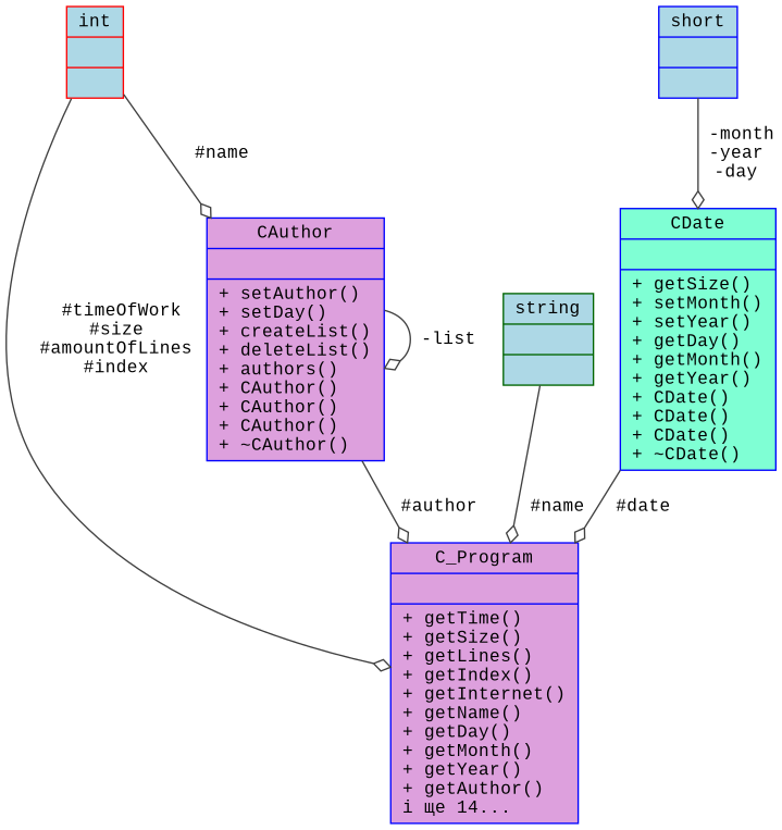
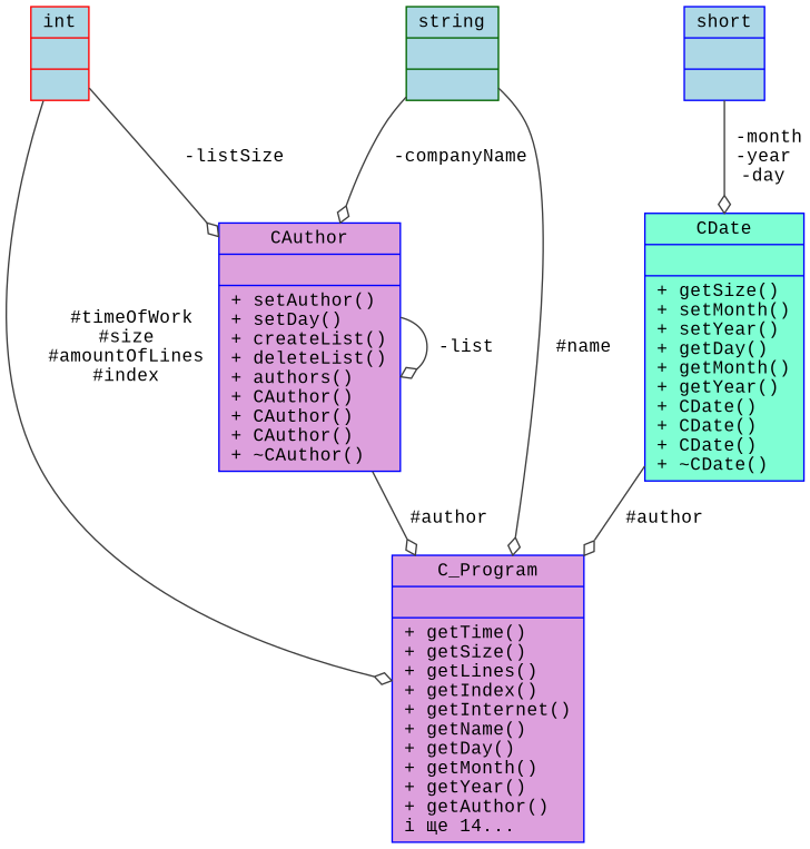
  digraph {
    fontname="Liberation Mono"
    node [color=blue fillcolor=lightblue fontname="Liberation Mono" fontsize=12 shape=record style=filled]
    edge [arrowhead=odiamond color=grey25 fontname="Liberation Mono" fontsize=12 labelfontname=Helvetica labelfontsize=12 style=solid]
    n1 [fillcolor=plum fontcolor=black height=0.2 label="{C_Program\n||+ getTime()\l+ getSize()\l+ getLines()\l+ getIndex()\l+ getInternet()\l+ getName()\l+ getDay()\l+ getMonth()\l+ getYear()\l+ getAuthor()\lі ще  14...\l}" width=0.4]
    n2 [color=red height=0.2 label="{int\n||}" width=0.4]
    n3 [fillcolor=plum height=0.2 label="{CAuthor\n||+ setAuthor()\l+ setDay()\l+ createList()\l+ deleteList()\l+ authors()\l+ CAuthor()\l+ CAuthor()\l+ CAuthor()\l+ ~CAuthor()\l}" width=0.4]
    n4 [color=darkgreen height=0.2 label="{string\n||}" width=0.4]
    n5 [fillcolor=aquamarine height=0.2 label="{CDate\n||+ getSize()\l+ setMonth()\l+ setYear()\l+ getDay()\l+ getMonth()\l+ getYear()\l+ CDate()\l+ CDate()\l+ CDate()\l+ ~CDate()\l}" width=0.4]
    n6 [height=0.2 label="{short\n||}" width=0.4]
    n2 -> n1 [label=" #timeOfWork\n#size\n#amountOfLines\n#index"]
-   n2 -> n3 [label=" #name"]
+   n2 -> n3 [label=" -listSize"]
    n3 -> n1 [label=" #author"]
    n3 -> n3 [label=" -list"]
    n4 -> n1 [label=" #name"]
-   n5 -> n1 [label=" #date"]
+   n4 -> n3 [label=" -companyName"]
+   n5 -> n1 [label=" #author"]
    n6 -> n5 [label=" -month\n-year\n-day"]
  }
